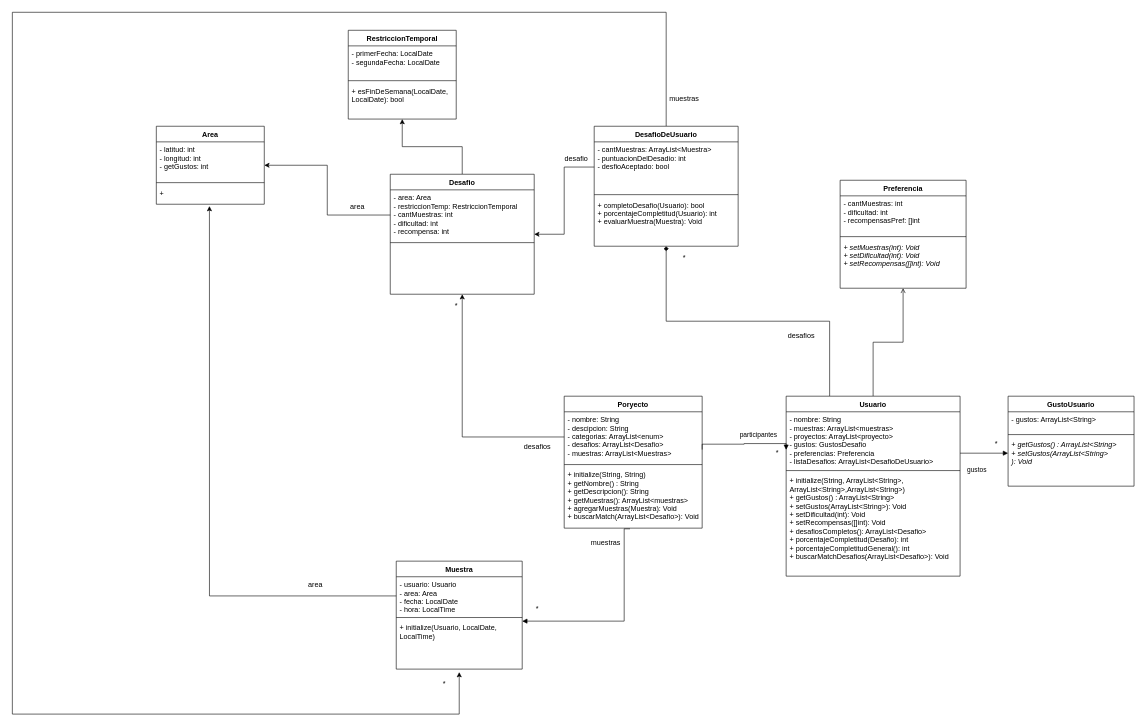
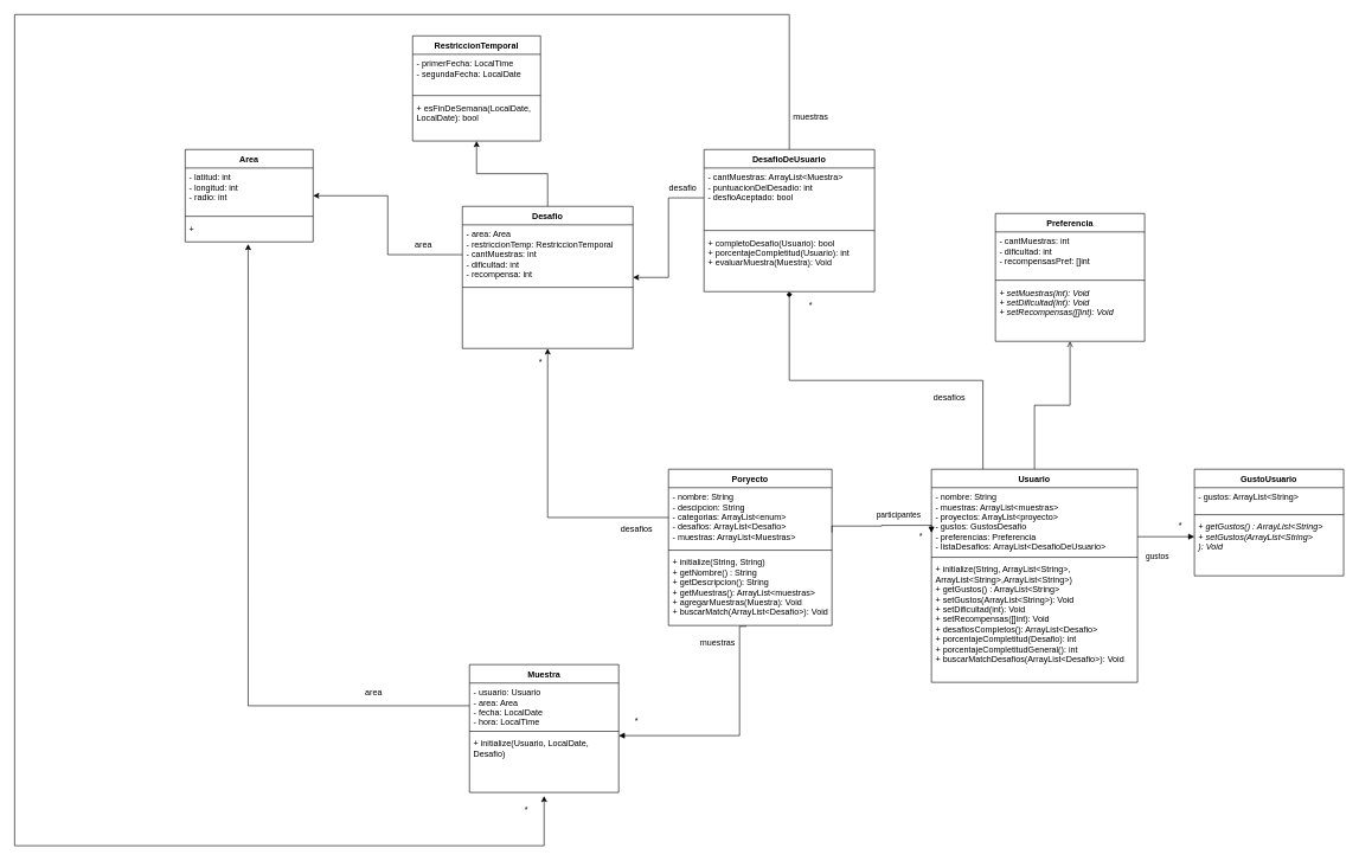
  <mxCell id="0" />
  <mxCell id="1" parent="0" />
  <mxCell id="2" value="Poryecto" style="swimlane;fontStyle=1;align=center;verticalAlign=top;childLayout=stackLayout;horizontal=1;startSize=26;horizontalStack=0;resizeParent=1;resizeParentMax=0;resizeLast=0;collapsible=1;marginBottom=0;" parent="1" vertex="1"><mxGeometry x="940" y="660" width="230" height="220" as="geometry" /></mxCell>
  <mxCell id="3" value="- nombre: String&#10;- descipcion: String&#10;- categorias: ArrayList&lt;enum&gt;&#10;- desafios: ArrayList&lt;Desafio&gt;&#10;- muestras: ArrayList&lt;Muestras&gt;" style="text;strokeColor=none;fillColor=none;align=left;verticalAlign=top;spacingLeft=4;spacingRight=4;overflow=hidden;rotatable=0;points=[[0,0.5],[1,0.5]];portConstraint=eastwest;" parent="2" vertex="1"><mxGeometry y="26" width="230" height="84" as="geometry" /></mxCell>
  <mxCell id="4" value="" style="line;strokeWidth=1;fillColor=none;align=left;verticalAlign=middle;spacingTop=-1;spacingLeft=3;spacingRight=3;rotatable=0;labelPosition=right;points=[];portConstraint=eastwest;strokeColor=inherit;" parent="2" vertex="1"><mxGeometry y="110" width="230" height="8" as="geometry" /></mxCell>
  <mxCell id="5" value="+ initialize(String, String)&#10;+ getNombre() : String&#10;+ getDescripcion(): String&#10;+ getMuestras(): ArrayList&lt;muestras&gt;&#10;+ agregarMuestras(Muestra): Void&#10;+ buscarMatch(ArrayList&lt;Desafio&gt;): Void" style="text;strokeColor=none;fillColor=none;align=left;verticalAlign=top;spacingLeft=4;spacingRight=4;overflow=hidden;rotatable=0;points=[[0,0.5],[1,0.5]];portConstraint=eastwest;" parent="2" vertex="1"><mxGeometry y="118" width="230" height="102" as="geometry" /></mxCell>
  <mxCell id="6" value="participantes" style="endArrow=block;endFill=1;html=1;edgeStyle=orthogonalEdgeStyle;align=left;verticalAlign=top;rounded=0;" parent="1" edge="1"><mxGeometry x="-0.125" y="29" relative="1" as="geometry"><mxPoint x="1170" y="749" as="sourcePoint" /><mxPoint x="1310" y="749.41" as="targetPoint" /><Array as="points"><mxPoint x="1170" y="740" /><mxPoint x="1240" y="740" /><mxPoint x="1310" y="739" /></Array><mxPoint as="offset" /></mxGeometry></mxCell>
  <mxCell id="7" value="*" style="text;html=1;align=center;verticalAlign=middle;resizable=0;points=[];autosize=1;strokeColor=none;fillColor=none;" parent="1" vertex="1"><mxGeometry x="1280" y="740" width="30" height="30" as="geometry" /></mxCell>
  <mxCell id="8" style="edgeStyle=orthogonalEdgeStyle;rounded=0;orthogonalLoop=1;jettySize=auto;html=1;exitX=0.5;exitY=0;exitDx=0;exitDy=0;endArrow=open;" edge="1" parent="1" source="10" target="27"><mxGeometry relative="1" as="geometry"><mxPoint x="1400" y="610" as="targetPoint" /></mxGeometry></mxCell>
  <mxCell id="9" style="edgeStyle=orthogonalEdgeStyle;rounded=0;orthogonalLoop=1;jettySize=auto;html=1;exitX=0.25;exitY=0;exitDx=0;exitDy=0;endArrow=diamond;" edge="1" parent="1" source="10" target="49"><mxGeometry relative="1" as="geometry" /></mxCell>
  <mxCell id="10" value="Usuario" style="swimlane;fontStyle=1;align=center;verticalAlign=top;childLayout=stackLayout;horizontal=1;startSize=26;horizontalStack=0;resizeParent=1;resizeParentMax=0;resizeLast=0;collapsible=1;marginBottom=0;" parent="1" vertex="1"><mxGeometry x="1310" y="660" width="290" height="300" as="geometry" /></mxCell>
  <mxCell id="11" value="- nombre: String&#10;- muestras: ArrayList&lt;muestras&gt;&#10;- proyectos: ArrayList&lt;proyecto&gt;&#10;- gustos: GustosDesafio&#10;- preferencias: Preferencia&#10;- listaDesafios: ArrayList&lt;DesafioDeUsuario&gt;" style="text;strokeColor=none;fillColor=none;align=left;verticalAlign=top;spacingLeft=4;spacingRight=4;overflow=hidden;rotatable=0;points=[[0,0.5],[1,0.5]];portConstraint=eastwest;" parent="10" vertex="1"><mxGeometry y="26" width="290" height="94" as="geometry" /></mxCell>
  <mxCell id="12" value="" style="line;strokeWidth=1;fillColor=none;align=left;verticalAlign=middle;spacingTop=-1;spacingLeft=3;spacingRight=3;rotatable=0;labelPosition=right;points=[];portConstraint=eastwest;strokeColor=inherit;" parent="10" vertex="1"><mxGeometry y="120" width="290" height="8" as="geometry" /></mxCell>
  <mxCell id="13" value="+ initialize(String, ArrayList&lt;String&gt;,&#10;ArrayList&lt;String&gt;,ArrayList&lt;String&gt;)&#10;+ getGustos() : ArrayList&lt;String&gt;&#10;+ setGustos(ArrayList&lt;String&gt;): Void&#10;+ setDificultad(int): Void&#10;+ setRecompensas([]int): Void&#10;+ desafiosCompletos(): ArrayList&lt;Desafio&gt;&#10;+ porcentajeCompletitud(Desafio): int &#10;+ porcentajeCompletitudGeneral(): int&#10;+ buscarMatchDesafios(ArrayList&lt;Desafio&gt;): Void&#10;" style="text;strokeColor=none;fillColor=none;align=left;verticalAlign=top;spacingLeft=4;spacingRight=4;overflow=hidden;rotatable=0;points=[[0,0.5],[1,0.5]];portConstraint=eastwest;" parent="10" vertex="1"><mxGeometry y="128" width="290" height="172" as="geometry" /></mxCell>
  <mxCell id="14" value="Muestra" style="swimlane;fontStyle=1;align=center;verticalAlign=top;childLayout=stackLayout;horizontal=1;startSize=26;horizontalStack=0;resizeParent=1;resizeParentMax=0;resizeLast=0;collapsible=1;marginBottom=0;" parent="1" vertex="1"><mxGeometry x="660" y="935" width="210" height="180" as="geometry" /></mxCell>
  <mxCell id="15" value="- usuario: Usuario&#10;- area: Area&#10;- fecha: LocalDate&#10;- hora: LocalTime" style="text;strokeColor=none;fillColor=none;align=left;verticalAlign=top;spacingLeft=4;spacingRight=4;overflow=hidden;rotatable=0;points=[[0,0.5],[1,0.5]];portConstraint=eastwest;" parent="14" vertex="1"><mxGeometry y="26" width="210" height="64" as="geometry" /></mxCell>
  <mxCell id="16" value="" style="line;strokeWidth=1;fillColor=none;align=left;verticalAlign=middle;spacingTop=-1;spacingLeft=3;spacingRight=3;rotatable=0;labelPosition=right;points=[];portConstraint=eastwest;strokeColor=inherit;" parent="14" vertex="1"><mxGeometry y="90" width="210" height="8" as="geometry" /></mxCell>
- <mxCell id="17" value="+ initialize(Usuario, LocalDate, &#10;LocalTime)&#10;" style="text;strokeColor=none;fillColor=none;align=left;verticalAlign=top;spacingLeft=4;spacingRight=4;overflow=hidden;rotatable=0;points=[[0,0.5],[1,0.5]];portConstraint=eastwest;" parent="14" vertex="1"><mxGeometry y="98" width="210" height="82" as="geometry" /></mxCell>
+ <mxCell id="17" value="+ initialize(Usuario, LocalDate, &#10;Desafio)&#10;" style="text;strokeColor=none;fillColor=none;align=left;verticalAlign=top;spacingLeft=4;spacingRight=4;overflow=hidden;rotatable=0;points=[[0,0.5],[1,0.5]];portConstraint=eastwest;" parent="14" vertex="1"><mxGeometry y="98" width="210" height="82" as="geometry" /></mxCell>
  <mxCell id="18" value="" style="endArrow=block;endFill=1;html=1;edgeStyle=orthogonalEdgeStyle;align=left;verticalAlign=top;rounded=0;exitX=0.477;exitY=1.011;exitDx=0;exitDy=0;exitPerimeter=0;" parent="1" source="5" target="14" edge="1"><mxGeometry x="-1" relative="1" as="geometry"><mxPoint x="1160" y="860" as="sourcePoint" /><mxPoint x="1320" y="860" as="targetPoint" /><Array as="points"><mxPoint x="1040" y="1035" /></Array></mxGeometry></mxCell>
  <mxCell id="19" value="muestras" style="text;html=1;align=center;verticalAlign=middle;resizable=0;points=[];autosize=1;strokeColor=none;fillColor=none;" parent="1" vertex="1"><mxGeometry x="974" y="890" width="70" height="30" as="geometry" /></mxCell>
  <mxCell id="20" value="*" style="text;html=1;align=center;verticalAlign=middle;resizable=0;points=[];autosize=1;strokeColor=none;fillColor=none;" vertex="1" parent="1"><mxGeometry x="880" y="1000" width="30" height="30" as="geometry" /></mxCell>
  <mxCell id="21" value="GustoUsuario" style="swimlane;fontStyle=1;align=center;verticalAlign=top;childLayout=stackLayout;horizontal=1;startSize=26;horizontalStack=0;resizeParent=1;resizeParentMax=0;resizeLast=0;collapsible=1;marginBottom=0;" vertex="1" parent="1"><mxGeometry x="1680" y="660" width="210" height="150" as="geometry" /></mxCell>
  <mxCell id="22" value="- gustos: ArrayList&lt;String&gt;&#10;" style="text;strokeColor=none;fillColor=none;align=left;verticalAlign=top;spacingLeft=4;spacingRight=4;overflow=hidden;rotatable=0;points=[[0,0.5],[1,0.5]];portConstraint=eastwest;" vertex="1" parent="21"><mxGeometry y="26" width="210" height="34" as="geometry" /></mxCell>
  <mxCell id="23" value="" style="line;strokeWidth=1;fillColor=none;align=left;verticalAlign=middle;spacingTop=-1;spacingLeft=3;spacingRight=3;rotatable=0;labelPosition=right;points=[];portConstraint=eastwest;strokeColor=inherit;" vertex="1" parent="21"><mxGeometry y="60" width="210" height="8" as="geometry" /></mxCell>
  <mxCell id="24" value="+ getGustos() : ArrayList&lt;String&gt;&#10;+ setGustos(ArrayList&lt;String&gt;&#10;): Void" style="text;strokeColor=none;fillColor=none;align=left;verticalAlign=top;spacingLeft=4;spacingRight=4;overflow=hidden;rotatable=0;points=[[0,0.5],[1,0.5]];portConstraint=eastwest;fontStyle=2" vertex="1" parent="21"><mxGeometry y="68" width="210" height="82" as="geometry" /></mxCell>
  <mxCell id="25" value="gustos&lt;br&gt;" style="endArrow=block;endFill=1;html=1;edgeStyle=orthogonalEdgeStyle;align=left;verticalAlign=top;rounded=0;" edge="1" parent="1"><mxGeometry x="-0.75" y="-15" relative="1" as="geometry"><mxPoint x="1600" y="755" as="sourcePoint" /><mxPoint x="1680" y="755" as="targetPoint" /><mxPoint as="offset" /></mxGeometry></mxCell>
  <mxCell id="26" value="*" style="text;html=1;align=center;verticalAlign=middle;resizable=0;points=[];autosize=1;strokeColor=none;fillColor=none;" vertex="1" parent="1"><mxGeometry x="1645" y="725" width="30" height="30" as="geometry" /></mxCell>
  <mxCell id="27" value="Preferencia" style="swimlane;fontStyle=1;align=center;verticalAlign=top;childLayout=stackLayout;horizontal=1;startSize=26;horizontalStack=0;resizeParent=1;resizeParentMax=0;resizeLast=0;collapsible=1;marginBottom=0;" vertex="1" parent="1"><mxGeometry x="1400" y="300" width="210" height="180" as="geometry" /></mxCell>
  <mxCell id="28" value="- cantMuestras: int&#10;- dificultad: int&#10;- recompensasPref: []int" style="text;strokeColor=none;fillColor=none;align=left;verticalAlign=top;spacingLeft=4;spacingRight=4;overflow=hidden;rotatable=0;points=[[0,0.5],[1,0.5]];portConstraint=eastwest;" vertex="1" parent="27"><mxGeometry y="26" width="210" height="64" as="geometry" /></mxCell>
  <mxCell id="29" value="" style="line;strokeWidth=1;fillColor=none;align=left;verticalAlign=middle;spacingTop=-1;spacingLeft=3;spacingRight=3;rotatable=0;labelPosition=right;points=[];portConstraint=eastwest;strokeColor=inherit;" vertex="1" parent="27"><mxGeometry y="90" width="210" height="8" as="geometry" /></mxCell>
  <mxCell id="30" value="+ setMuestras(int): Void&#10;+ setDificultad(int): Void&#10;+ setRecompensas([]int): Void" style="text;strokeColor=none;fillColor=none;align=left;verticalAlign=top;spacingLeft=4;spacingRight=4;overflow=hidden;rotatable=0;points=[[0,0.5],[1,0.5]];portConstraint=eastwest;fontStyle=2" vertex="1" parent="27"><mxGeometry y="98" width="210" height="82" as="geometry" /></mxCell>
  <mxCell id="31" style="edgeStyle=orthogonalEdgeStyle;rounded=0;orthogonalLoop=1;jettySize=auto;html=1;exitX=0.5;exitY=0;exitDx=0;exitDy=0;" edge="1" parent="1" source="32" target="42"><mxGeometry relative="1" as="geometry" /></mxCell>
  <mxCell id="32" value="Desafio" style="swimlane;fontStyle=1;align=center;verticalAlign=top;childLayout=stackLayout;horizontal=1;startSize=26;horizontalStack=0;resizeParent=1;resizeParentMax=0;resizeLast=0;collapsible=1;marginBottom=0;" vertex="1" parent="1"><mxGeometry x="650" y="290" width="240" height="200" as="geometry" /></mxCell>
  <mxCell id="33" value="- area: Area&#10;- restriccionTemp: RestriccionTemporal&#10;- cantMuestras: int&#10;- dificultad: int &#10;- recompensa: int" style="text;strokeColor=none;fillColor=none;align=left;verticalAlign=top;spacingLeft=4;spacingRight=4;overflow=hidden;rotatable=0;points=[[0,0.5],[1,0.5]];portConstraint=eastwest;" vertex="1" parent="32"><mxGeometry y="26" width="240" height="84" as="geometry" /></mxCell>
  <mxCell id="34" value="" style="line;strokeWidth=1;fillColor=none;align=left;verticalAlign=middle;spacingTop=-1;spacingLeft=3;spacingRight=3;rotatable=0;labelPosition=right;points=[];portConstraint=eastwest;strokeColor=inherit;" vertex="1" parent="32"><mxGeometry y="110" width="240" height="8" as="geometry" /></mxCell>
  <mxCell id="35" value="  " style="text;strokeColor=none;fillColor=none;align=left;verticalAlign=top;spacingLeft=4;spacingRight=4;overflow=hidden;rotatable=0;points=[[0,0.5],[1,0.5]];portConstraint=eastwest;fontStyle=0" vertex="1" parent="32"><mxGeometry y="118" width="240" height="82" as="geometry" /></mxCell>
  <mxCell id="36" value="Area" style="swimlane;fontStyle=1;align=center;verticalAlign=top;childLayout=stackLayout;horizontal=1;startSize=26;horizontalStack=0;resizeParent=1;resizeParentMax=0;resizeLast=0;collapsible=1;marginBottom=0;" vertex="1" parent="1"><mxGeometry x="260" y="210" width="180" height="130" as="geometry" /></mxCell>
- <mxCell id="37" value="- latitud: int&#10;- longitud: int &#10;- getGustos: int" style="text;strokeColor=none;fillColor=none;align=left;verticalAlign=top;spacingLeft=4;spacingRight=4;overflow=hidden;rotatable=0;points=[[0,0.5],[1,0.5]];portConstraint=eastwest;" vertex="1" parent="36"><mxGeometry y="26" width="180" height="64" as="geometry" /></mxCell>
+ <mxCell id="37" value="- latitud: int&#10;- longitud: int &#10;- radio: int" style="text;strokeColor=none;fillColor=none;align=left;verticalAlign=top;spacingLeft=4;spacingRight=4;overflow=hidden;rotatable=0;points=[[0,0.5],[1,0.5]];portConstraint=eastwest;" vertex="1" parent="36"><mxGeometry y="26" width="180" height="64" as="geometry" /></mxCell>
  <mxCell id="38" value="" style="line;strokeWidth=1;fillColor=none;align=left;verticalAlign=middle;spacingTop=-1;spacingLeft=3;spacingRight=3;rotatable=0;labelPosition=right;points=[];portConstraint=eastwest;strokeColor=inherit;" vertex="1" parent="36"><mxGeometry y="90" width="180" height="8" as="geometry" /></mxCell>
  <mxCell id="39" value="+ " style="text;strokeColor=none;fillColor=none;align=left;verticalAlign=top;spacingLeft=4;spacingRight=4;overflow=hidden;rotatable=0;points=[[0,0.5],[1,0.5]];portConstraint=eastwest;fontStyle=0" vertex="1" parent="36"><mxGeometry y="98" width="180" height="32" as="geometry" /></mxCell>
  <mxCell id="40" style="edgeStyle=orthogonalEdgeStyle;rounded=0;orthogonalLoop=1;jettySize=auto;html=1;exitX=0;exitY=0.5;exitDx=0;exitDy=0;" edge="1" parent="1" source="33" target="36"><mxGeometry relative="1" as="geometry" /></mxCell>
  <mxCell id="41" value="area" style="text;html=1;align=center;verticalAlign=middle;resizable=0;points=[];autosize=1;strokeColor=none;fillColor=none;" vertex="1" parent="1"><mxGeometry x="570" y="330" width="50" height="30" as="geometry" /></mxCell>
  <mxCell id="42" value="RestriccionTemporal" style="swimlane;fontStyle=1;align=center;verticalAlign=top;childLayout=stackLayout;horizontal=1;startSize=26;horizontalStack=0;resizeParent=1;resizeParentMax=0;resizeLast=0;collapsible=1;marginBottom=0;" vertex="1" parent="1"><mxGeometry x="580" y="50" width="180" height="148" as="geometry" /></mxCell>
- <mxCell id="43" value="- primerFecha: LocalDate&#10;- segundaFecha: LocalDate" style="text;strokeColor=none;fillColor=none;align=left;verticalAlign=top;spacingLeft=4;spacingRight=4;overflow=hidden;rotatable=0;points=[[0,0.5],[1,0.5]];portConstraint=eastwest;" vertex="1" parent="42"><mxGeometry y="26" width="180" height="54" as="geometry" /></mxCell>
+ <mxCell id="43" value="- primerFecha: LocalTime&#10;- segundaFecha: LocalDate" style="text;strokeColor=none;fillColor=none;align=left;verticalAlign=top;spacingLeft=4;spacingRight=4;overflow=hidden;rotatable=0;points=[[0,0.5],[1,0.5]];portConstraint=eastwest;" vertex="1" parent="42"><mxGeometry y="26" width="180" height="54" as="geometry" /></mxCell>
  <mxCell id="44" value="" style="line;strokeWidth=1;fillColor=none;align=left;verticalAlign=middle;spacingTop=-1;spacingLeft=3;spacingRight=3;rotatable=0;labelPosition=right;points=[];portConstraint=eastwest;strokeColor=inherit;" vertex="1" parent="42"><mxGeometry y="80" width="180" height="8" as="geometry" /></mxCell>
  <mxCell id="45" value="+ esFinDeSemana(LocalDate, &#10;LocalDate): bool" style="text;strokeColor=none;fillColor=none;align=left;verticalAlign=top;spacingLeft=4;spacingRight=4;overflow=hidden;rotatable=0;points=[[0,0.5],[1,0.5]];portConstraint=eastwest;fontStyle=0" vertex="1" parent="42"><mxGeometry y="88" width="180" height="60" as="geometry" /></mxCell>
  <mxCell id="46" style="edgeStyle=orthogonalEdgeStyle;rounded=0;orthogonalLoop=1;jettySize=auto;html=1;exitX=0;exitY=0.5;exitDx=0;exitDy=0;entryX=0.492;entryY=1.095;entryDx=0;entryDy=0;entryPerimeter=0;" edge="1" parent="1" source="15" target="39"><mxGeometry relative="1" as="geometry"><Array as="points"><mxPoint x="349" y="993" /></Array></mxGeometry></mxCell>
  <mxCell id="47" value="area" style="text;html=1;align=center;verticalAlign=middle;resizable=0;points=[];autosize=1;strokeColor=none;fillColor=none;" vertex="1" parent="1"><mxGeometry x="500" y="960" width="50" height="30" as="geometry" /></mxCell>
  <mxCell id="48" style="edgeStyle=orthogonalEdgeStyle;rounded=0;orthogonalLoop=1;jettySize=auto;html=1;exitX=0.5;exitY=0;exitDx=0;exitDy=0;" edge="1" parent="1" source="49"><mxGeometry relative="1" as="geometry"><mxPoint x="765" y="1120" as="targetPoint" /><Array as="points"><mxPoint x="1110" y="20" /><mxPoint x="20" y="20" /><mxPoint x="20" y="1190" /><mxPoint x="765" y="1190" /></Array></mxGeometry></mxCell>
  <mxCell id="49" value="DesafioDeUsuario" style="swimlane;fontStyle=1;align=center;verticalAlign=top;childLayout=stackLayout;horizontal=1;startSize=26;horizontalStack=0;resizeParent=1;resizeParentMax=0;resizeLast=0;collapsible=1;marginBottom=0;" vertex="1" parent="1"><mxGeometry x="990" y="210" width="240" height="200" as="geometry" /></mxCell>
  <mxCell id="50" value="- cantMuestras: ArrayList&lt;Muestra&gt;&#10;- puntuacionDelDesadio: int&#10;- desfioAceptado: bool  " style="text;strokeColor=none;fillColor=none;align=left;verticalAlign=top;spacingLeft=4;spacingRight=4;overflow=hidden;rotatable=0;points=[[0,0.5],[1,0.5]];portConstraint=eastwest;" vertex="1" parent="49"><mxGeometry y="26" width="240" height="84" as="geometry" /></mxCell>
  <mxCell id="51" value="" style="line;strokeWidth=1;fillColor=none;align=left;verticalAlign=middle;spacingTop=-1;spacingLeft=3;spacingRight=3;rotatable=0;labelPosition=right;points=[];portConstraint=eastwest;strokeColor=inherit;" vertex="1" parent="49"><mxGeometry y="110" width="240" height="8" as="geometry" /></mxCell>
  <mxCell id="52" value="+ completoDesafio(Usuario): bool&#10;+ porcentajeCompletitud(Usuario): int&#10;+ evaluarMuestra(Muestra): Void " style="text;strokeColor=none;fillColor=none;align=left;verticalAlign=top;spacingLeft=4;spacingRight=4;overflow=hidden;rotatable=0;points=[[0,0.5],[1,0.5]];portConstraint=eastwest;fontStyle=0" vertex="1" parent="49"><mxGeometry y="118" width="240" height="82" as="geometry" /></mxCell>
  <mxCell id="53" style="edgeStyle=orthogonalEdgeStyle;rounded=0;orthogonalLoop=1;jettySize=auto;html=1;exitX=0;exitY=0.5;exitDx=0;exitDy=0;" edge="1" parent="1" source="50" target="32"><mxGeometry relative="1" as="geometry" /></mxCell>
  <mxCell id="54" value="desafio" style="text;html=1;align=center;verticalAlign=middle;resizable=0;points=[];autosize=1;strokeColor=none;fillColor=none;" vertex="1" parent="1"><mxGeometry x="930" y="250" width="60" height="30" as="geometry" /></mxCell>
  <mxCell id="55" value="desafios" style="text;html=1;align=center;verticalAlign=middle;resizable=0;points=[];autosize=1;strokeColor=none;fillColor=none;" vertex="1" parent="1"><mxGeometry x="1300" y="545" width="70" height="30" as="geometry" /></mxCell>
  <mxCell id="56" style="edgeStyle=orthogonalEdgeStyle;rounded=0;orthogonalLoop=1;jettySize=auto;html=1;exitX=0;exitY=0.5;exitDx=0;exitDy=0;" edge="1" parent="1" source="3" target="32"><mxGeometry relative="1" as="geometry" /></mxCell>
  <mxCell id="57" value="desafios" style="text;html=1;align=center;verticalAlign=middle;resizable=0;points=[];autosize=1;strokeColor=none;fillColor=none;" vertex="1" parent="1"><mxGeometry x="860" y="730" width="70" height="30" as="geometry" /></mxCell>
  <mxCell id="58" value="*" style="text;html=1;align=center;verticalAlign=middle;resizable=0;points=[];autosize=1;strokeColor=none;fillColor=none;" vertex="1" parent="1"><mxGeometry x="745" y="495" width="30" height="30" as="geometry" /></mxCell>
  <mxCell id="59" value="*" style="text;html=1;align=center;verticalAlign=middle;resizable=0;points=[];autosize=1;strokeColor=none;fillColor=none;" vertex="1" parent="1"><mxGeometry x="1125" y="415" width="30" height="30" as="geometry" /></mxCell>
  <mxCell id="60" value="*" style="text;html=1;align=center;verticalAlign=middle;resizable=0;points=[];autosize=1;strokeColor=none;fillColor=none;" vertex="1" parent="1"><mxGeometry x="725" y="1125" width="30" height="30" as="geometry" /></mxCell>
  <mxCell id="61" value="muestras&lt;br&gt;" style="text;html=1;align=center;verticalAlign=middle;resizable=0;points=[];autosize=1;strokeColor=none;fillColor=none;" vertex="1" parent="1"><mxGeometry x="1105" y="150" width="70" height="30" as="geometry" /></mxCell>
